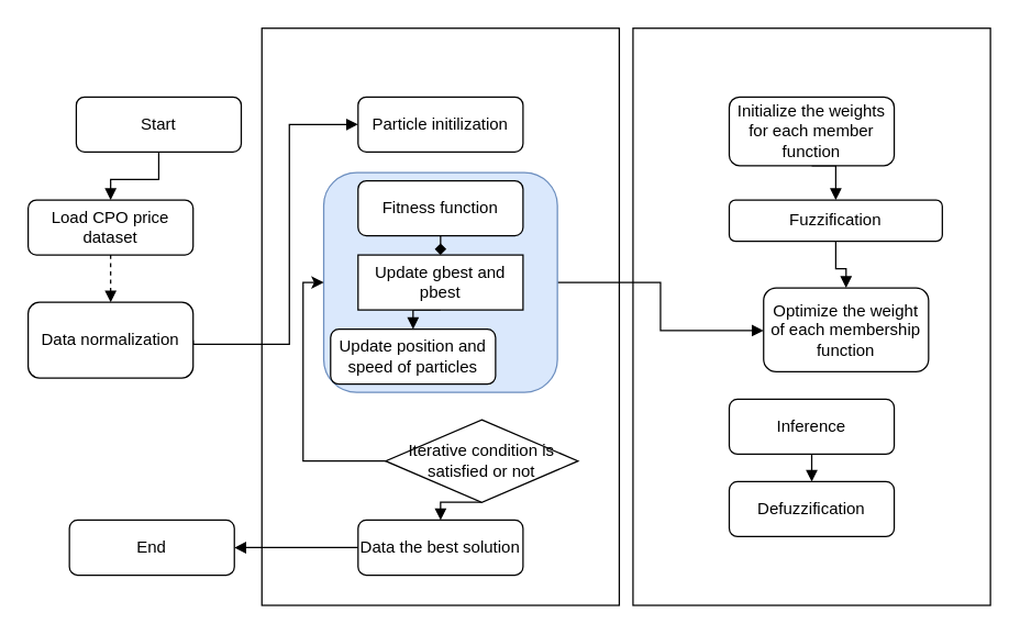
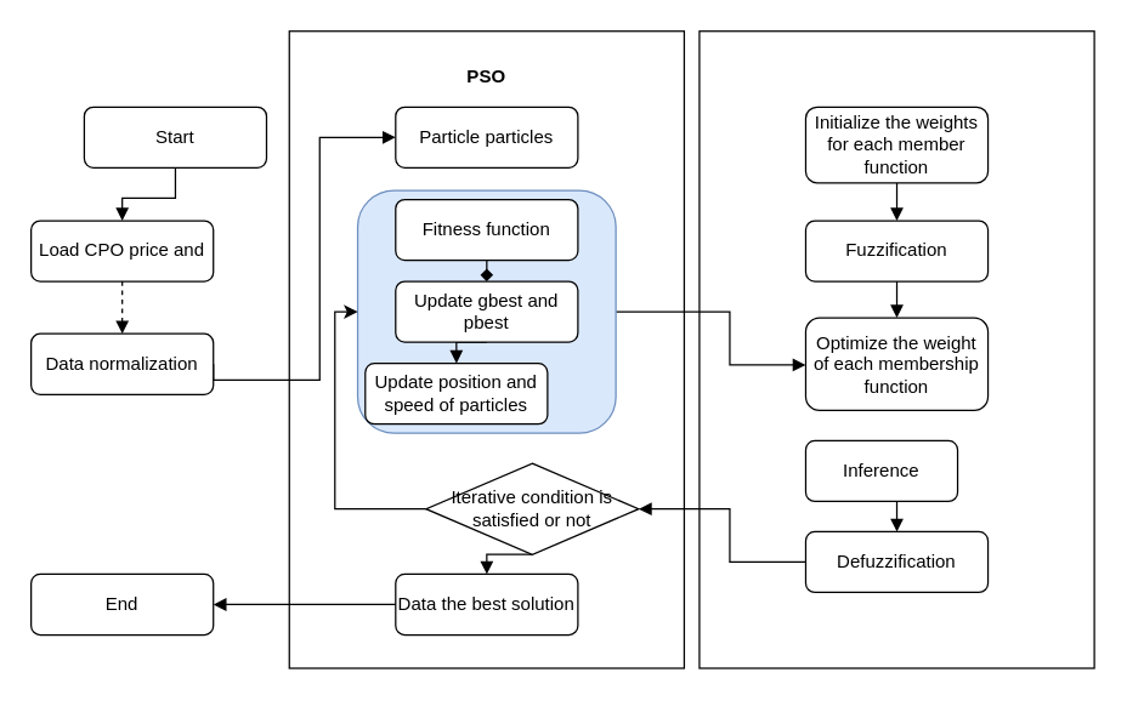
  <mxCell id="0" />
  <mxCell id="1" parent="0" />
  <mxCell id="2" value="" style="rounded=0;whiteSpace=wrap;html=1;" parent="1" vertex="1"><mxGeometry x="460" y="20" width="260" height="420" as="geometry" /></mxCell>
  <mxCell id="3" value="" style="rounded=0;whiteSpace=wrap;html=1;" parent="1" vertex="1"><mxGeometry x="190" y="20" width="260" height="420" as="geometry" /></mxCell>
  <mxCell id="4" style="edgeStyle=orthogonalEdgeStyle;rounded=0;orthogonalLoop=1;jettySize=auto;html=1;exitX=1;exitY=0.5;exitDx=0;exitDy=0;endArrow=block;endFill=1;" parent="1" source="5" target="35" edge="1"><mxGeometry relative="1" as="geometry"><Array as="points"><mxPoint x="480" y="205" /><mxPoint x="480" y="240" /></Array></mxGeometry></mxCell>
  <mxCell id="5" value="" style="rounded=1;whiteSpace=wrap;html=1;fillColor=#dae8fc;strokeColor=#6c8ebf;" parent="1" vertex="1"><mxGeometry x="235" y="125" width="170" height="160" as="geometry" /></mxCell>
  <mxCell id="6" style="edgeStyle=orthogonalEdgeStyle;rounded=0;orthogonalLoop=1;jettySize=auto;html=1;exitX=0.5;exitY=1;exitDx=0;exitDy=0;endArrow=block;endFill=1;" parent="1" source="7" target="34" edge="1"><mxGeometry relative="1" as="geometry" /></mxCell>
  <mxCell id="7" value="Start" style="rounded=1;whiteSpace=wrap;html=1;" parent="1" vertex="1"><mxGeometry x="55" y="70" width="120" height="40" as="geometry" /></mxCell>
- <mxCell id="9" value="Particle initilization" style="rounded=1;whiteSpace=wrap;html=1;" parent="1" vertex="1"><mxGeometry x="260" y="70" width="120" height="40" as="geometry" /></mxCell>
+ <mxCell id="8" value="PSO" style="text;html=1;strokeColor=none;fillColor=none;align=center;verticalAlign=middle;whiteSpace=wrap;rounded=0;fontStyle=1" parent="1" vertex="1"><mxGeometry x="290" y="35" width="60" height="30" as="geometry" /></mxCell>
+ <mxCell id="9" value="Particle particles" style="rounded=1;whiteSpace=wrap;html=1;" parent="1" vertex="1"><mxGeometry x="260" y="70" width="120" height="40" as="geometry" /></mxCell>
  <mxCell id="10" style="edgeStyle=orthogonalEdgeStyle;rounded=0;orthogonalLoop=1;jettySize=auto;html=1;exitX=0.5;exitY=1;exitDx=0;exitDy=0;entryX=0.5;entryY=0;entryDx=0;entryDy=0;endArrow=diamond;endFill=1;" parent="1" source="11" target="13" edge="1"><mxGeometry relative="1" as="geometry" /></mxCell>
  <mxCell id="11" value="Fitness function" style="rounded=1;whiteSpace=wrap;html=1;" parent="1" vertex="1"><mxGeometry x="260" y="131" width="120" height="40" as="geometry" /></mxCell>
  <mxCell id="12" style="edgeStyle=orthogonalEdgeStyle;rounded=0;orthogonalLoop=1;jettySize=auto;html=1;exitX=0.5;exitY=1;exitDx=0;exitDy=0;entryX=0.5;entryY=0;entryDx=0;entryDy=0;endArrow=block;endFill=1;" parent="1" source="13" target="14" edge="1"><mxGeometry relative="1" as="geometry" /></mxCell>
- <mxCell id="13" value="Update gbest and pbest" style="whiteSpace=wrap;html=1;rounded=0;" parent="1" vertex="1"><mxGeometry x="260" y="185" width="120" height="40" as="geometry" /></mxCell>
+ <mxCell id="13" value="Update gbest and pbest" style="rounded=1;whiteSpace=wrap;html=1;" parent="1" vertex="1"><mxGeometry x="260" y="185" width="120" height="40" as="geometry" /></mxCell>
  <mxCell id="14" value="Update position and speed of particles" style="rounded=1;whiteSpace=wrap;html=1;" parent="1" vertex="1"><mxGeometry x="240" y="239" width="120" height="40" as="geometry" /></mxCell>
  <mxCell id="15" style="edgeStyle=orthogonalEdgeStyle;rounded=0;orthogonalLoop=1;jettySize=auto;html=1;exitX=0.5;exitY=1;exitDx=0;exitDy=0;entryX=0.5;entryY=0;entryDx=0;entryDy=0;endArrow=block;endFill=1;" parent="1" source="17" target="19" edge="1"><mxGeometry relative="1" as="geometry" /></mxCell>
  <mxCell id="16" style="edgeStyle=orthogonalEdgeStyle;rounded=0;orthogonalLoop=1;jettySize=auto;html=1;exitX=0;exitY=0.5;exitDx=0;exitDy=0;entryX=0;entryY=0.5;entryDx=0;entryDy=0;" edge="1" parent="1" source="17" target="5"><mxGeometry relative="1" as="geometry"><Array as="points"><mxPoint x="220" y="335" /><mxPoint x="220" y="205" /></Array></mxGeometry></mxCell>
  <mxCell id="17" value="Iterative condition is satisfied or not" style="rhombus;whiteSpace=wrap;html=1;" parent="1" vertex="1"><mxGeometry x="280" y="305" width="140" height="60" as="geometry" /></mxCell>
  <mxCell id="18" style="edgeStyle=orthogonalEdgeStyle;rounded=0;orthogonalLoop=1;jettySize=auto;html=1;exitX=0;exitY=0.5;exitDx=0;exitDy=0;endArrow=block;endFill=1;" parent="1" source="19" target="20" edge="1"><mxGeometry relative="1" as="geometry" /></mxCell>
  <mxCell id="19" value="Data the best solution" style="rounded=1;whiteSpace=wrap;html=1;" parent="1" vertex="1"><mxGeometry x="260" y="378" width="120" height="40" as="geometry" /></mxCell>
- <mxCell id="20" value="End" style="rounded=1;whiteSpace=wrap;html=1;" parent="1" vertex="1"><mxGeometry x="50" y="378" width="120" height="40" as="geometry" /></mxCell>
+ <mxCell id="20" value="End" style="rounded=1;whiteSpace=wrap;html=1;" parent="1" vertex="1"><mxGeometry x="20" y="378" width="120" height="40" as="geometry" /></mxCell>
  <mxCell id="21" style="edgeStyle=orthogonalEdgeStyle;rounded=0;orthogonalLoop=1;jettySize=auto;html=1;exitX=0.5;exitY=1;exitDx=0;exitDy=0;" parent="1" source="11" target="11" edge="1"><mxGeometry relative="1" as="geometry" /></mxCell>
  <mxCell id="22" style="edgeStyle=orthogonalEdgeStyle;rounded=0;orthogonalLoop=1;jettySize=auto;html=1;exitX=0.5;exitY=1;exitDx=0;exitDy=0;entryX=0.5;entryY=0;entryDx=0;entryDy=0;endArrow=block;endFill=1;" parent="1" source="23" target="25" edge="1"><mxGeometry relative="1" as="geometry" /></mxCell>
  <mxCell id="23" value="Initialize the weights for each member function" style="rounded=1;whiteSpace=wrap;html=1;" parent="1" vertex="1"><mxGeometry x="530" y="70" width="120" height="50" as="geometry" /></mxCell>
  <mxCell id="24" style="edgeStyle=orthogonalEdgeStyle;rounded=0;orthogonalLoop=1;jettySize=auto;html=1;exitX=0.5;exitY=1;exitDx=0;exitDy=0;endArrow=block;endFill=1;" parent="1" source="25" target="35" edge="1"><mxGeometry relative="1" as="geometry" /></mxCell>
- <mxCell id="25" value="Fuzzification" style="rounded=1;whiteSpace=wrap;html=1;" parent="1" vertex="1"><mxGeometry x="530" y="145" width="155" height="30" as="geometry" /></mxCell>
+ <mxCell id="25" value="Fuzzification" style="rounded=1;whiteSpace=wrap;html=1;" parent="1" vertex="1"><mxGeometry x="530" y="145" width="120" height="40" as="geometry" /></mxCell>
  <mxCell id="26" style="edgeStyle=orthogonalEdgeStyle;rounded=0;orthogonalLoop=1;jettySize=auto;html=1;exitX=0.5;exitY=1;exitDx=0;exitDy=0;entryX=0.5;entryY=0;entryDx=0;entryDy=0;endArrow=block;endFill=1;" parent="1" source="27" target="29" edge="1"><mxGeometry relative="1" as="geometry" /></mxCell>
- <mxCell id="27" value="Inference" style="rounded=1;whiteSpace=wrap;html=1;" parent="1" vertex="1"><mxGeometry x="530" y="290" width="120" height="40" as="geometry" /></mxCell>
+ <mxCell id="27" value="Inference" style="rounded=1;whiteSpace=wrap;html=1;" parent="1" vertex="1"><mxGeometry x="530" y="290" width="100" height="40" as="geometry" /></mxCell>
+ <mxCell id="28" style="edgeStyle=orthogonalEdgeStyle;rounded=0;orthogonalLoop=1;jettySize=auto;html=1;exitX=0;exitY=0.5;exitDx=0;exitDy=0;entryX=1;entryY=0.5;entryDx=0;entryDy=0;endArrow=block;endFill=1;" parent="1" source="29" target="17" edge="1"><mxGeometry relative="1" as="geometry"><Array as="points"><mxPoint x="480" y="370" /><mxPoint x="480" y="335" /></Array></mxGeometry></mxCell>
  <mxCell id="29" value="Defuzzification" style="rounded=1;whiteSpace=wrap;html=1;" parent="1" vertex="1"><mxGeometry x="530" y="350" width="120" height="40" as="geometry" /></mxCell>
  <mxCell id="30" style="edgeStyle=orthogonalEdgeStyle;rounded=0;orthogonalLoop=1;jettySize=auto;html=1;exitX=0.5;exitY=1;exitDx=0;exitDy=0;" parent="1" source="27" target="27" edge="1"><mxGeometry relative="1" as="geometry" /></mxCell>
  <mxCell id="31" style="edgeStyle=orthogonalEdgeStyle;rounded=0;orthogonalLoop=1;jettySize=auto;html=1;exitX=1;exitY=0.5;exitDx=0;exitDy=0;entryX=0;entryY=0.5;entryDx=0;entryDy=0;endArrow=block;endFill=1;" parent="1" source="32" target="9" edge="1"><mxGeometry relative="1" as="geometry"><Array as="points"><mxPoint x="210" y="250" /><mxPoint x="210" y="90" /></Array></mxGeometry></mxCell>
- <mxCell id="32" value="Data normalization" style="rounded=1;whiteSpace=wrap;html=1;" parent="1" vertex="1"><mxGeometry x="20" y="219.5" width="120" height="55" as="geometry" /></mxCell>
+ <mxCell id="32" value="Data normalization" style="rounded=1;whiteSpace=wrap;html=1;" parent="1" vertex="1"><mxGeometry x="20" y="219.5" width="120" height="40" as="geometry" /></mxCell>
  <mxCell id="33" style="edgeStyle=orthogonalEdgeStyle;rounded=0;orthogonalLoop=1;jettySize=auto;html=1;exitX=0.5;exitY=1;exitDx=0;exitDy=0;entryX=0.5;entryY=0;entryDx=0;entryDy=0;endArrow=block;endFill=1;dashed=1;" parent="1" source="34" target="32" edge="1"><mxGeometry relative="1" as="geometry" /></mxCell>
- <mxCell id="34" value="Load CPO price dataset" style="rounded=1;whiteSpace=wrap;html=1;" parent="1" vertex="1"><mxGeometry x="20" y="145" width="120" height="40" as="geometry" /></mxCell>
- <mxCell id="35" value="Optimize the weight of each membership function" style="rounded=1;whiteSpace=wrap;html=1;" parent="1" vertex="1"><mxGeometry x="555" y="209" width="120" height="61" as="geometry" /></mxCell>
+ <mxCell id="34" value="Load CPO price and" style="rounded=1;whiteSpace=wrap;html=1;" parent="1" vertex="1"><mxGeometry x="20" y="145" width="120" height="40" as="geometry" /></mxCell>
+ <mxCell id="35" value="Optimize the weight of each membership function" style="rounded=1;whiteSpace=wrap;html=1;" parent="1" vertex="1"><mxGeometry x="530" y="209" width="120" height="61" as="geometry" /></mxCell>
